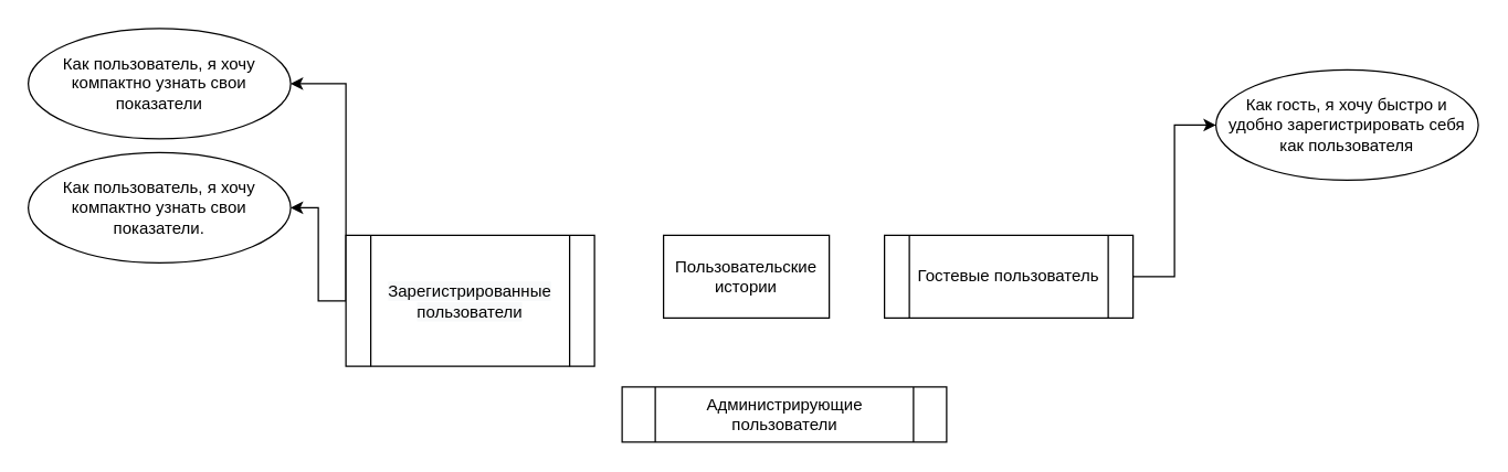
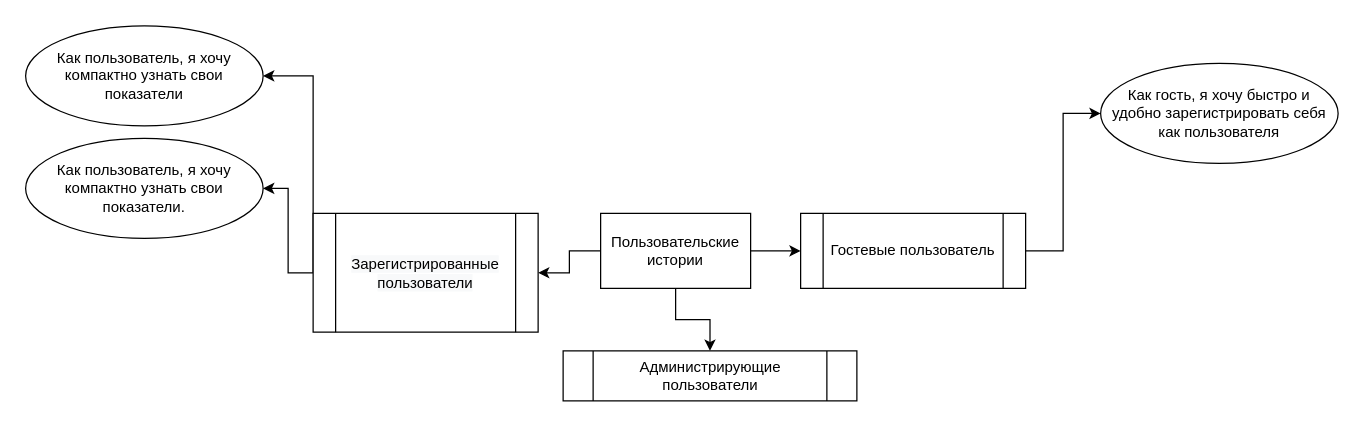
  <mxCell id="0" />
  <mxCell id="1" parent="0" />
+ <mxCell id="2" style="edgeStyle=orthogonalEdgeStyle;rounded=0;orthogonalLoop=1;jettySize=auto;html=1;exitX=0;exitY=0.5;exitDx=0;exitDy=0;entryX=1;entryY=0.5;entryDx=0;entryDy=0;" edge="1" parent="1" source="5" target="11"><mxGeometry relative="1" as="geometry" /></mxCell>
+ <mxCell id="3" style="edgeStyle=orthogonalEdgeStyle;rounded=0;orthogonalLoop=1;jettySize=auto;html=1;exitX=0.5;exitY=1;exitDx=0;exitDy=0;" edge="1" parent="1" source="5" target="14"><mxGeometry relative="1" as="geometry" /></mxCell>
+ <mxCell id="4" style="edgeStyle=orthogonalEdgeStyle;rounded=0;orthogonalLoop=1;jettySize=auto;html=1;exitX=1;exitY=0.5;exitDx=0;exitDy=0;" edge="1" parent="1" source="5" target="13"><mxGeometry relative="1" as="geometry" /></mxCell>
  <mxCell id="5" value="Пользовательские истории" style="rounded=0;whiteSpace=wrap;html=1;" vertex="1" parent="1"><mxGeometry x="480" y="170" width="120" height="60" as="geometry" /></mxCell>
  <mxCell id="6" value="Как пользователь, я хочу компактно узнать свои показатели" style="ellipse;whiteSpace=wrap;html=1;" vertex="1" parent="1"><mxGeometry x="20" y="20" width="190" height="80" as="geometry" /></mxCell>
  <mxCell id="7" value="Как пользователь, я хочу компактно узнать свои показатели." style="ellipse;whiteSpace=wrap;html=1;" vertex="1" parent="1"><mxGeometry x="20" y="110" width="190" height="80" as="geometry" /></mxCell>
  <mxCell id="8" value="Как гость, я хочу быстро и удобно зарегистрировать себя как пользователя" style="ellipse;whiteSpace=wrap;html=1;" vertex="1" parent="1"><mxGeometry x="880" y="50" width="190" height="80" as="geometry" /></mxCell>
  <mxCell id="9" style="edgeStyle=orthogonalEdgeStyle;rounded=0;orthogonalLoop=1;jettySize=auto;html=1;exitX=0;exitY=0.5;exitDx=0;exitDy=0;" edge="1" parent="1" source="11" target="6"><mxGeometry relative="1" as="geometry"><Array as="points"><mxPoint x="250" y="60" /></Array></mxGeometry></mxCell>
  <mxCell id="10" style="edgeStyle=orthogonalEdgeStyle;rounded=0;orthogonalLoop=1;jettySize=auto;html=1;exitX=0;exitY=0.5;exitDx=0;exitDy=0;entryX=1;entryY=0.5;entryDx=0;entryDy=0;" edge="1" parent="1" source="11" target="7"><mxGeometry relative="1" as="geometry" /></mxCell>
  <mxCell id="11" value="&#10;&lt;br style=&quot;color: rgb(0, 0, 0); font-family: Helvetica; font-size: 12px; font-style: normal; font-variant-ligatures: normal; font-variant-caps: normal; font-weight: 400; letter-spacing: normal; orphans: 2; text-align: center; text-indent: 0px; text-transform: none; widows: 2; word-spacing: 0px; -webkit-text-stroke-width: 0px; background-color: rgb(248, 249, 250); text-decoration-thickness: initial; text-decoration-style: initial; text-decoration-color: initial;&quot;&gt;&lt;span style=&quot;color: rgb(0, 0, 0); font-family: Helvetica; font-size: 12px; font-style: normal; font-variant-ligatures: normal; font-variant-caps: normal; font-weight: 400; letter-spacing: normal; orphans: 2; text-align: center; text-indent: 0px; text-transform: none; widows: 2; word-spacing: 0px; -webkit-text-stroke-width: 0px; text-decoration-thickness: initial; text-decoration-style: initial; text-decoration-color: initial; background-color: rgb(248, 249, 250); float: none; display: inline !important;&quot;&gt;Зарегистрированные&lt;br&gt;пользователи&lt;/span&gt;&#10;&#10;" style="shape=process;whiteSpace=wrap;html=1;backgroundOutline=1;" vertex="1" parent="1"><mxGeometry x="250" y="170" width="180" height="95" as="geometry" /></mxCell>
  <mxCell id="12" style="edgeStyle=orthogonalEdgeStyle;rounded=0;orthogonalLoop=1;jettySize=auto;html=1;exitX=1;exitY=0.5;exitDx=0;exitDy=0;entryX=0;entryY=0.5;entryDx=0;entryDy=0;" edge="1" parent="1" source="13" target="8"><mxGeometry relative="1" as="geometry" /></mxCell>
  <mxCell id="13" value="Гостевые пользователь" style="shape=process;whiteSpace=wrap;html=1;backgroundOutline=1;" vertex="1" parent="1"><mxGeometry x="640" y="170" width="180" height="60" as="geometry" /></mxCell>
  <mxCell id="14" value="Администрирующие пользователи" style="shape=process;whiteSpace=wrap;html=1;backgroundOutline=1;" vertex="1" parent="1"><mxGeometry x="450" y="280" width="235" height="40" as="geometry" /></mxCell>
